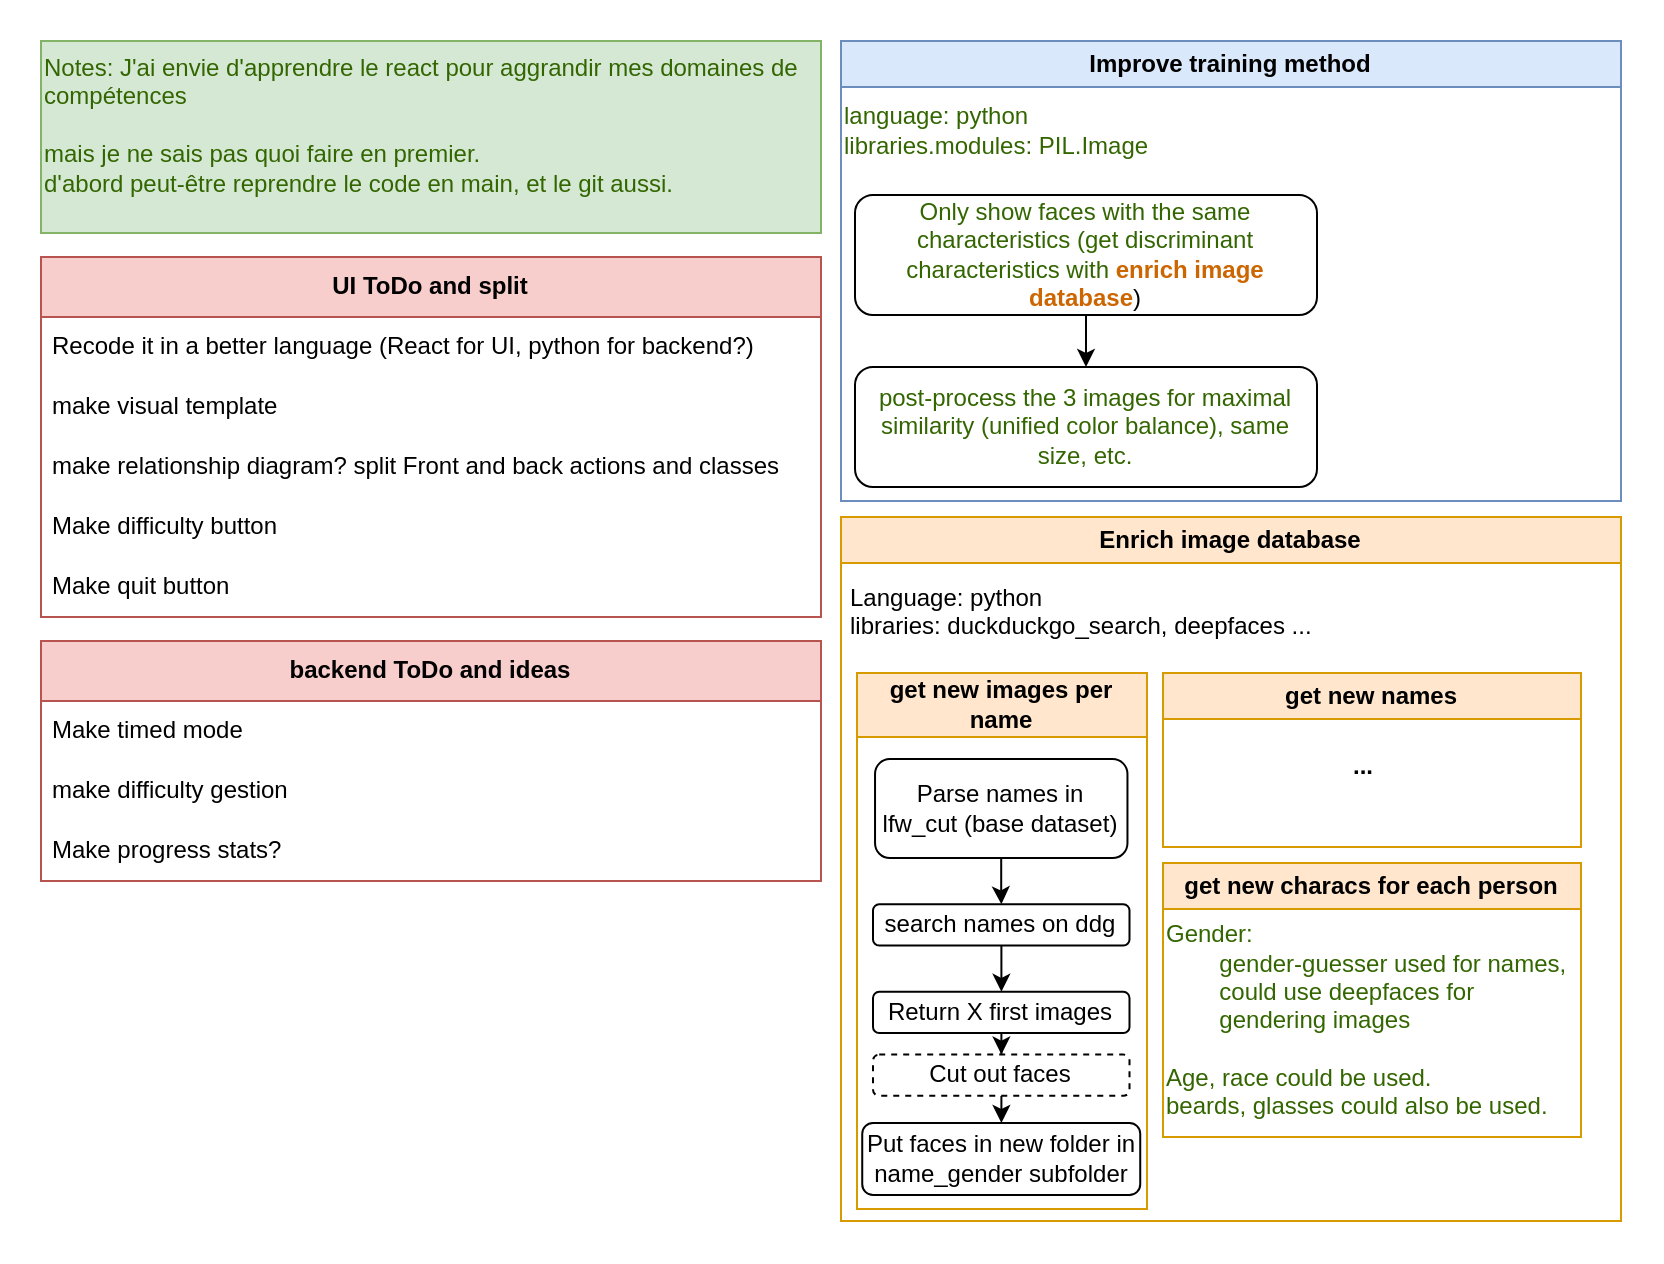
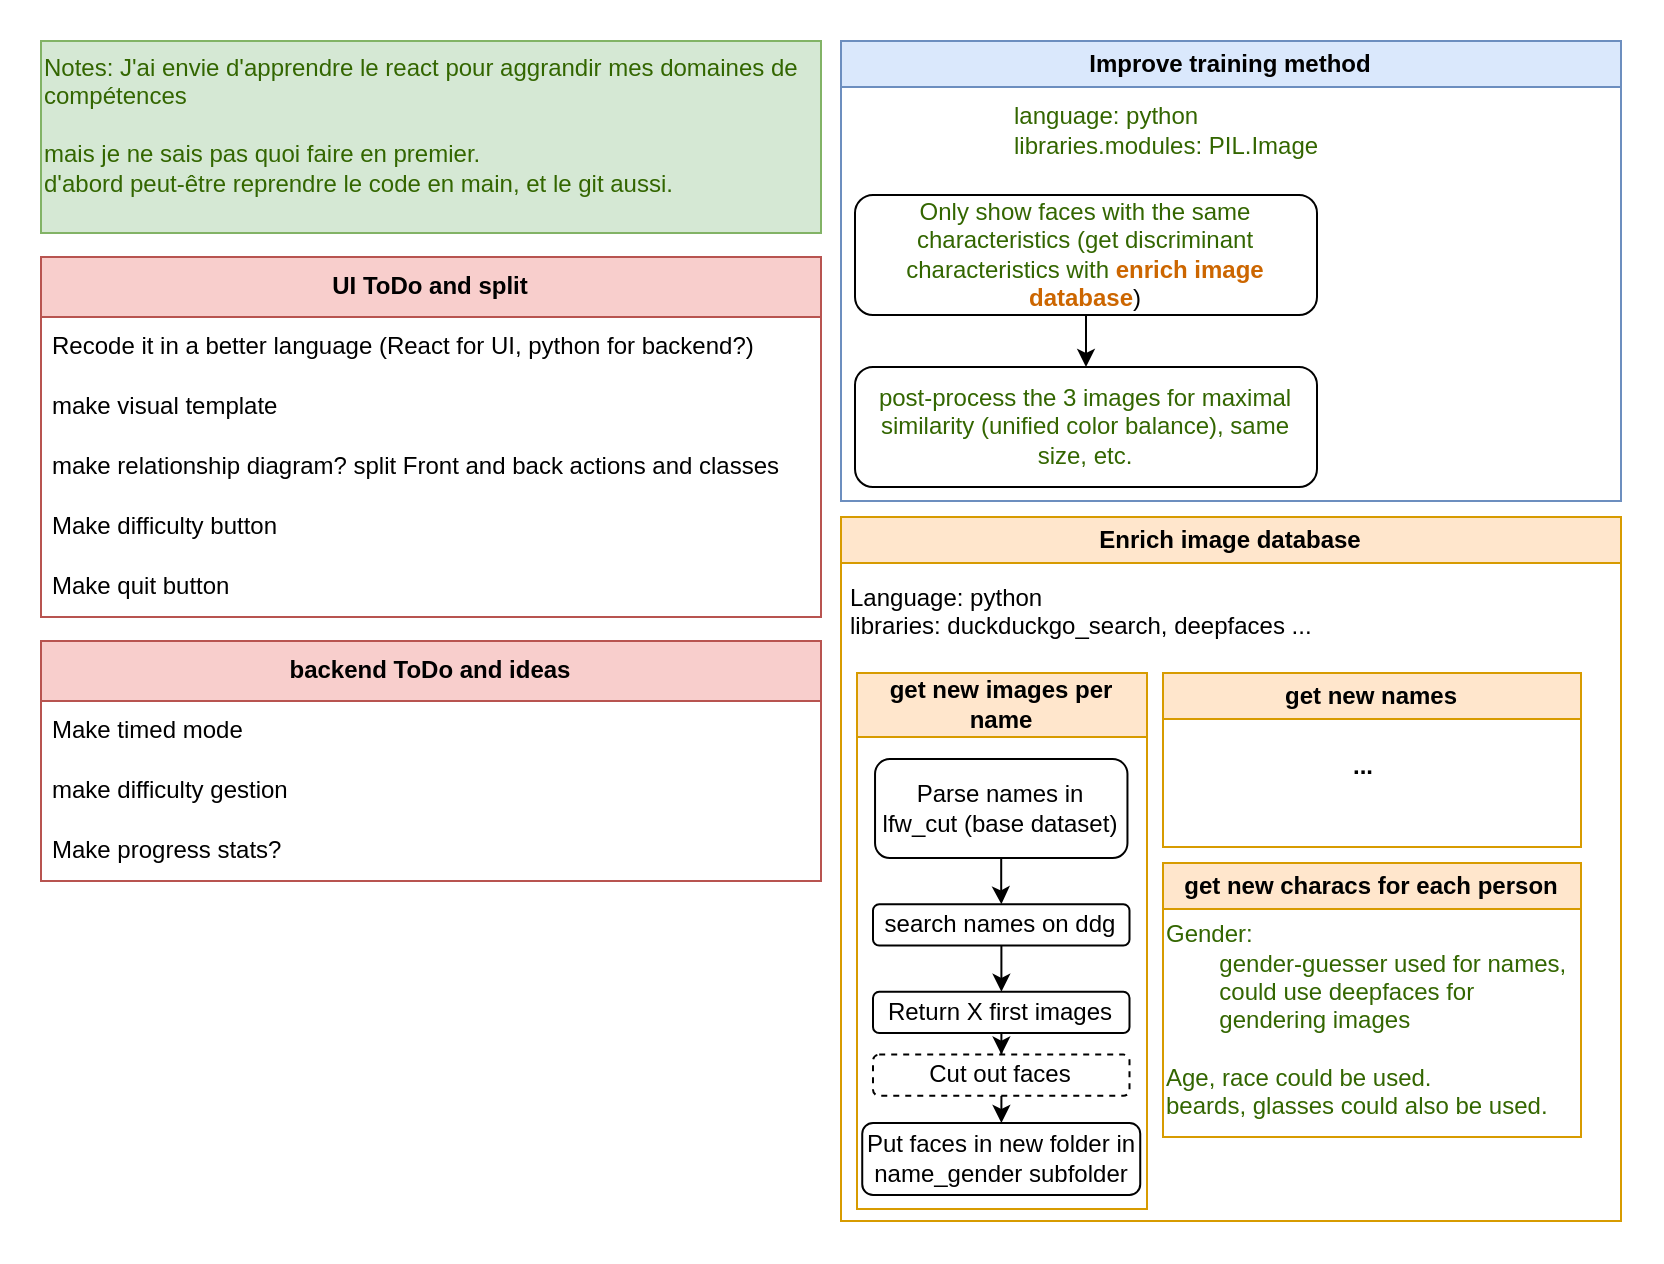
  <mxCell id="0" />
  <mxCell id="1" parent="0" />
  <mxCell id="2" value="Enrich image database" style="swimlane;whiteSpace=wrap;html=1;fillColor=#ffe6cc;strokeColor=#d79b00;" vertex="1" parent="1"><mxGeometry x="420" y="258" width="390" height="352" as="geometry" /></mxCell>
  <mxCell id="3" value="Language: python&lt;br&gt;libraries: duckduckgo_search, deepfaces ...&lt;br&gt;&lt;div style=&quot;&quot;&gt;&lt;br&gt;&lt;/div&gt;" style="text;html=1;align=left;verticalAlign=middle;resizable=0;points=[];autosize=1;strokeColor=none;fillColor=none;" vertex="1" parent="2"><mxGeometry x="3" y="27" width="249" height="55" as="geometry" /></mxCell>
  <mxCell id="4" value="get new images per name" style="swimlane;whiteSpace=wrap;html=1;startSize=32;fillColor=#ffe6cc;strokeColor=#d79b00;" vertex="1" parent="2"><mxGeometry x="8" y="78" width="145" height="268" as="geometry"><mxRectangle x="8" y="78" width="181" height="32" as="alternateBounds" /></mxGeometry></mxCell>
  <mxCell id="5" value="" style="group" vertex="1" connectable="0" parent="4"><mxGeometry x="8" y="43" width="205" height="225" as="geometry" /></mxCell>
  <mxCell id="6" value="Parse names in lfw_cut (base dataset)" style="rounded=1;whiteSpace=wrap;html=1;" vertex="1" parent="5"><mxGeometry x="1.018" width="126.214" height="49.535" as="geometry" /></mxCell>
  <mxCell id="7" value="search names on ddg" style="whiteSpace=wrap;html=1;rounded=1;" vertex="1" parent="5"><mxGeometry y="72.651" width="128.25" height="20.64" as="geometry" /></mxCell>
  <mxCell id="8" value="" style="edgeStyle=orthogonalEdgeStyle;rounded=0;orthogonalLoop=1;jettySize=auto;html=1;" edge="1" parent="5" source="6" target="7"><mxGeometry relative="1" as="geometry" /></mxCell>
  <mxCell id="9" style="edgeStyle=orthogonalEdgeStyle;rounded=0;orthogonalLoop=1;jettySize=auto;html=1;" edge="1" parent="5" source="10" target="13"><mxGeometry relative="1" as="geometry" /></mxCell>
  <mxCell id="10" value="Return X first images" style="whiteSpace=wrap;html=1;rounded=1;" vertex="1" parent="5"><mxGeometry y="116.407" width="128.25" height="20.64" as="geometry" /></mxCell>
  <mxCell id="11" value="" style="edgeStyle=orthogonalEdgeStyle;rounded=0;orthogonalLoop=1;jettySize=auto;html=1;" edge="1" parent="5" source="7" target="10"><mxGeometry relative="1" as="geometry" /></mxCell>
  <mxCell id="12" value="" style="edgeStyle=orthogonalEdgeStyle;rounded=0;orthogonalLoop=1;jettySize=auto;html=1;" edge="1" parent="5" source="13" target="14"><mxGeometry relative="1" as="geometry"><Array as="points"><mxPoint x="64" y="178" /><mxPoint x="64" y="178" /></Array></mxGeometry></mxCell>
  <mxCell id="13" value="Cut out faces" style="whiteSpace=wrap;html=1;rounded=1;dashed=1;" vertex="1" parent="5"><mxGeometry y="147.779" width="128.25" height="20.64" as="geometry" /></mxCell>
  <mxCell id="14" value="Put faces in new folder in name_gender subfolder" style="whiteSpace=wrap;html=1;rounded=1;" vertex="1" parent="5"><mxGeometry x="-5.38" y="182" width="139" height="36.02" as="geometry" /></mxCell>
  <mxCell id="15" value="get new names" style="swimlane;whiteSpace=wrap;html=1;fillColor=#ffe6cc;strokeColor=#d79b00;" vertex="1" parent="2"><mxGeometry x="161" y="78" width="209" height="87" as="geometry" /></mxCell>
  <mxCell id="16" value="..." style="text;html=1;align=center;verticalAlign=middle;resizable=0;points=[];autosize=1;strokeColor=none;fillColor=none;fontStyle=1" vertex="1" parent="15"><mxGeometry x="85" y="32" width="30" height="30" as="geometry" /></mxCell>
  <mxCell id="17" value="get new characs for each person" style="swimlane;whiteSpace=wrap;html=1;fillColor=#ffe6cc;strokeColor=#d79b00;" vertex="1" parent="2"><mxGeometry x="161" y="173" width="209" height="137" as="geometry" /></mxCell>
  <mxCell id="18" value="Gender: &lt;br&gt;&lt;span style=&quot;white-space: pre;&quot;&gt;&#09;&lt;/span&gt;gender-guesser used for names,&lt;br&gt;&lt;span style=&quot;white-space: pre;&quot;&gt;&#09;&lt;/span&gt;could use deepfaces for &lt;br&gt;&lt;span style=&quot;white-space: pre;&quot;&gt;&#09;&lt;/span&gt;gendering images&lt;br&gt;&lt;br&gt;Age, race could be used.&amp;nbsp;&lt;br&gt;beards, glasses could also be used." style="text;html=1;align=left;verticalAlign=middle;resizable=0;points=[];autosize=1;strokeColor=none;fillColor=none;fontColor=#336600;" vertex="1" parent="17"><mxGeometry y="24.29" width="220" height="110" as="geometry" /></mxCell>
  <mxCell id="19" value="UI ToDo and split" style="swimlane;fontStyle=1;childLayout=stackLayout;horizontal=1;startSize=30;horizontalStack=0;resizeParent=1;resizeParentMax=0;resizeLast=0;collapsible=1;marginBottom=0;whiteSpace=wrap;html=1;fillColor=#f8cecc;strokeColor=#b85450;" vertex="1" parent="1"><mxGeometry x="20" y="128" width="390" height="180" as="geometry" /></mxCell>
  <mxCell id="20" value="Recode it in a better language (React for UI, python for backend?)" style="text;strokeColor=none;fillColor=none;align=left;verticalAlign=middle;spacingLeft=4;spacingRight=4;overflow=hidden;points=[[0,0.5],[1,0.5]];portConstraint=eastwest;rotatable=0;whiteSpace=wrap;html=1;" vertex="1" parent="19"><mxGeometry y="30" width="390" height="30" as="geometry" /></mxCell>
  <mxCell id="21" value="make visual template" style="text;strokeColor=none;fillColor=none;align=left;verticalAlign=middle;spacingLeft=4;spacingRight=4;overflow=hidden;points=[[0,0.5],[1,0.5]];portConstraint=eastwest;rotatable=0;whiteSpace=wrap;html=1;" vertex="1" parent="19"><mxGeometry y="60" width="390" height="30" as="geometry" /></mxCell>
  <mxCell id="22" value="make relationship diagram? split Front and back actions and classes" style="text;strokeColor=none;fillColor=none;align=left;verticalAlign=middle;spacingLeft=4;spacingRight=4;overflow=hidden;points=[[0,0.5],[1,0.5]];portConstraint=eastwest;rotatable=0;whiteSpace=wrap;html=1;" vertex="1" parent="19"><mxGeometry y="90" width="390" height="30" as="geometry" /></mxCell>
  <mxCell id="23" value="Make difficulty button" style="text;strokeColor=none;fillColor=none;align=left;verticalAlign=middle;spacingLeft=4;spacingRight=4;overflow=hidden;points=[[0,0.5],[1,0.5]];portConstraint=eastwest;rotatable=0;whiteSpace=wrap;html=1;" vertex="1" parent="19"><mxGeometry y="120" width="390" height="30" as="geometry" /></mxCell>
  <mxCell id="24" value="Make quit button" style="text;strokeColor=none;fillColor=none;align=left;verticalAlign=middle;spacingLeft=4;spacingRight=4;overflow=hidden;points=[[0,0.5],[1,0.5]];portConstraint=eastwest;rotatable=0;whiteSpace=wrap;html=1;" vertex="1" parent="19"><mxGeometry y="150" width="390" height="30" as="geometry" /></mxCell>
  <mxCell id="25" value="&lt;font color=&quot;#336600&quot;&gt;Notes: J'ai envie d'apprendre le react pour aggrandir mes domaines de compétences&lt;br&gt;&lt;br&gt;mais je ne sais pas quoi faire en premier.&amp;nbsp;&lt;br&gt;d'abord peut-être reprendre le code en main, et le git aussi.&amp;nbsp;&lt;br&gt;&lt;/font&gt;" style="rounded=0;whiteSpace=wrap;html=1;fillColor=#d5e8d4;strokeColor=#82b366;align=left;verticalAlign=top;" vertex="1" parent="1"><mxGeometry x="20" y="20" width="390" height="96" as="geometry" /></mxCell>
  <mxCell id="26" value="Improve training method" style="swimlane;whiteSpace=wrap;html=1;fillColor=#dae8fc;strokeColor=#6c8ebf;" vertex="1" parent="1"><mxGeometry x="420" y="20" width="390" height="230" as="geometry" /></mxCell>
- <mxCell id="27" value="language: python&lt;br&gt;libraries.modules: PIL.Image&amp;nbsp;" style="text;html=1;align=left;verticalAlign=middle;resizable=0;points=[];autosize=1;strokeColor=none;fillColor=none;fontColor=#336600;" vertex="1" parent="26"><mxGeometry y="24" width="173" height="41" as="geometry" /></mxCell>
+ <mxCell id="27" value="language: python&lt;br&gt;libraries.modules: PIL.Image&amp;nbsp;" style="text;html=1;align=left;verticalAlign=middle;resizable=0;points=[];autosize=1;strokeColor=none;fillColor=none;fontColor=#336600;" vertex="1" parent="26"><mxGeometry x="85" y="24" width="173" height="41" as="geometry" /></mxCell>
  <mxCell id="28" value="" style="group" vertex="1" connectable="0" parent="26"><mxGeometry x="7" y="77" width="231" height="146" as="geometry" /></mxCell>
  <mxCell id="29" value="Only show faces with the same characteristics (get discriminant characteristics with &lt;font style=&quot;font-weight: bold;&quot; color=&quot;#cc6600&quot;&gt;enrich image database&lt;/font&gt;&lt;font style=&quot;&quot; color=&quot;#000000&quot;&gt;)&lt;/font&gt;" style="rounded=1;whiteSpace=wrap;html=1;fontColor=#336600;" vertex="1" parent="28"><mxGeometry width="231" height="60" as="geometry" /></mxCell>
  <mxCell id="30" value="post-process the 3 images for maximal similarity (unified color balance), same size, etc." style="whiteSpace=wrap;html=1;fontColor=#336600;rounded=1;" vertex="1" parent="28"><mxGeometry y="86" width="231" height="60" as="geometry" /></mxCell>
  <mxCell id="31" value="" style="edgeStyle=orthogonalEdgeStyle;rounded=0;orthogonalLoop=1;jettySize=auto;html=1;fontColor=#000000;" edge="1" parent="28" source="29" target="30"><mxGeometry relative="1" as="geometry" /></mxCell>
  <mxCell id="32" value="backend ToDo and ideas" style="swimlane;fontStyle=1;childLayout=stackLayout;horizontal=1;startSize=30;horizontalStack=0;resizeParent=1;resizeParentMax=0;resizeLast=0;collapsible=1;marginBottom=0;whiteSpace=wrap;html=1;fillColor=#f8cecc;strokeColor=#b85450;" vertex="1" parent="1"><mxGeometry x="20" y="320" width="390" height="120" as="geometry" /></mxCell>
  <mxCell id="33" value="Make timed mode" style="text;strokeColor=none;fillColor=none;align=left;verticalAlign=middle;spacingLeft=4;spacingRight=4;overflow=hidden;points=[[0,0.5],[1,0.5]];portConstraint=eastwest;rotatable=0;whiteSpace=wrap;html=1;fontColor=#000000;" vertex="1" parent="32"><mxGeometry y="30" width="390" height="30" as="geometry" /></mxCell>
  <mxCell id="34" value="make difficulty gestion" style="text;strokeColor=none;fillColor=none;align=left;verticalAlign=middle;spacingLeft=4;spacingRight=4;overflow=hidden;points=[[0,0.5],[1,0.5]];portConstraint=eastwest;rotatable=0;whiteSpace=wrap;html=1;fontColor=#000000;" vertex="1" parent="32"><mxGeometry y="60" width="390" height="30" as="geometry" /></mxCell>
  <mxCell id="35" value="Make progress stats?" style="text;strokeColor=none;fillColor=none;align=left;verticalAlign=middle;spacingLeft=4;spacingRight=4;overflow=hidden;points=[[0,0.5],[1,0.5]];portConstraint=eastwest;rotatable=0;whiteSpace=wrap;html=1;fontColor=#000000;" vertex="1" parent="32"><mxGeometry y="90" width="390" height="30" as="geometry" /></mxCell>
